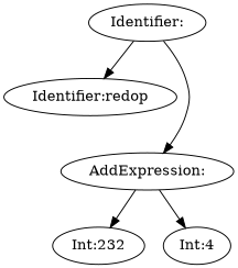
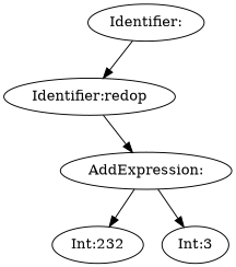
  digraph {
    n1 [label="Identifier:"]
    n2 [label="Identifier:redop"]
    n3 [label="AddExpression:"]
    n4 [label="Int:232"]
-   n5 [label="Int:4"]
+   n5 [label="Int:3"]
    n1 -> n2
-   n1 -> n3
+   n2 -> n3
    n3 -> n4
    n3 -> n5
  }
